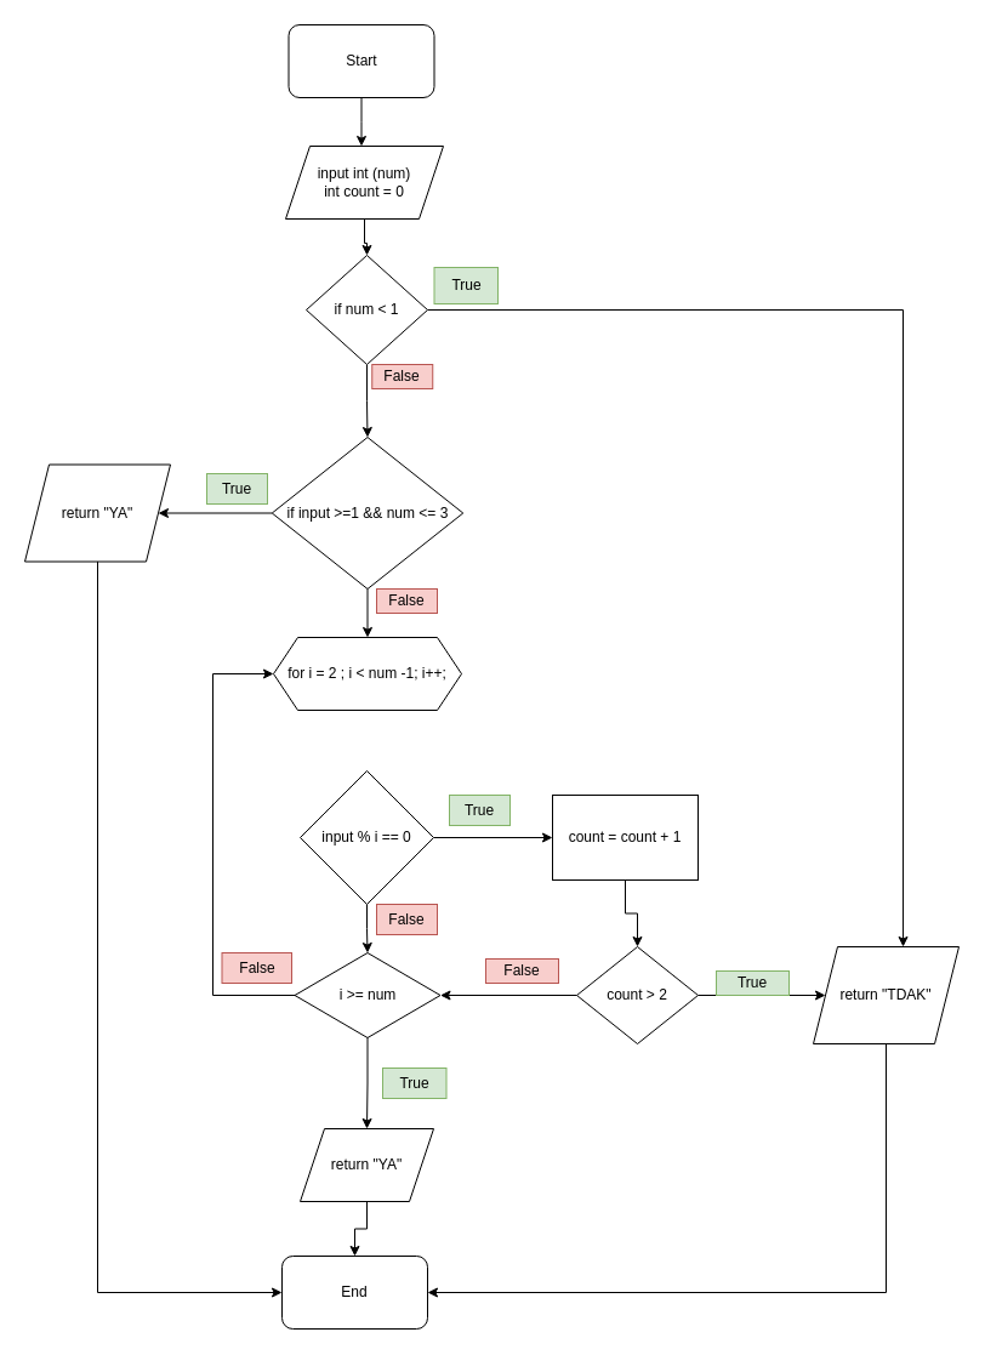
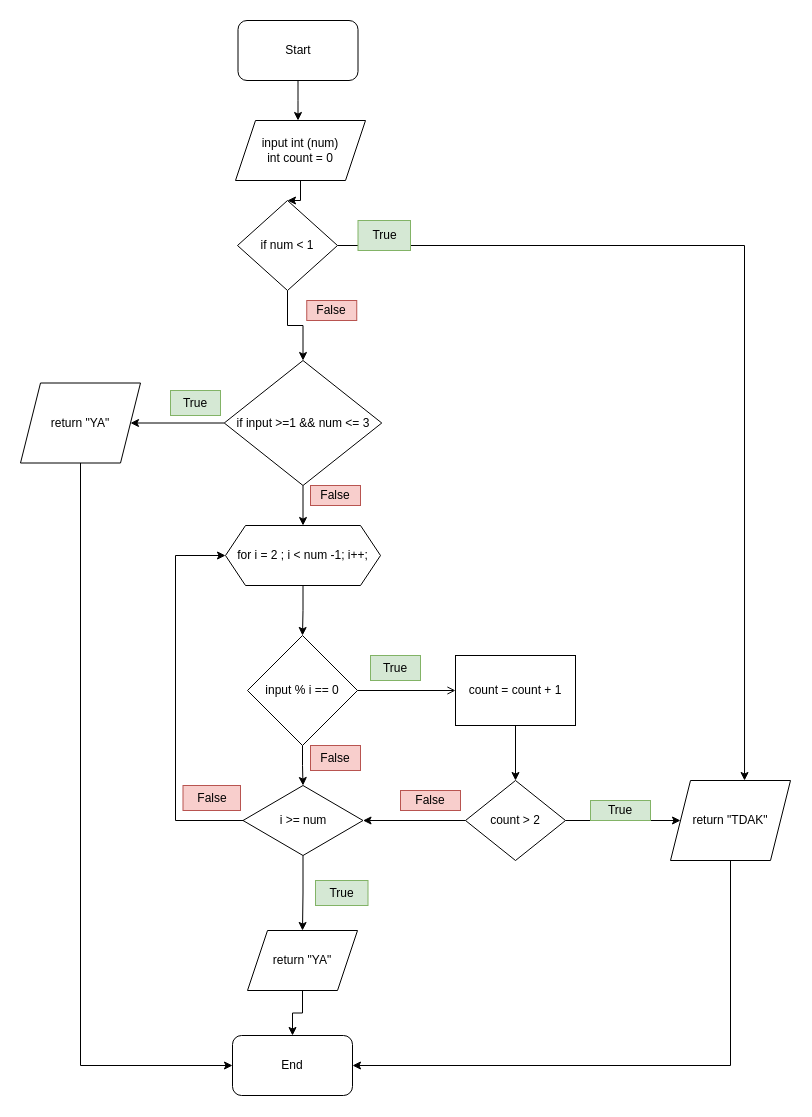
  <mxCell id="0" />
  <mxCell id="1" parent="0" />
  <mxCell id="2" style="edgeStyle=orthogonalEdgeStyle;rounded=0;orthogonalLoop=1;jettySize=auto;html=1;exitX=0.5;exitY=1;exitDx=0;exitDy=0;" parent="1" source="3" edge="1"><mxGeometry relative="1" as="geometry"><mxPoint x="317.5" y="90" as="sourcePoint" /><mxPoint x="297.5" y="120" as="targetPoint" /><Array as="points" /></mxGeometry></mxCell>
  <mxCell id="3" value="Start" style="rounded=1;whiteSpace=wrap;html=1;" parent="1" vertex="1"><mxGeometry x="237.5" y="20" width="120" height="60" as="geometry" /></mxCell>
  <mxCell id="4" style="edgeStyle=orthogonalEdgeStyle;rounded=0;orthogonalLoop=1;jettySize=auto;html=1;exitX=0.5;exitY=1;exitDx=0;exitDy=0;" parent="1" source="5" target="39" edge="1"><mxGeometry relative="1" as="geometry" /></mxCell>
  <mxCell id="5" value="input int (num)&lt;br&gt;int count = 0" style="shape=parallelogram;perimeter=parallelogramPerimeter;whiteSpace=wrap;html=1;fixedSize=1;" parent="1" vertex="1"><mxGeometry x="235" y="120" width="130" height="60" as="geometry" /></mxCell>
+ <mxCell id="6" style="edgeStyle=orthogonalEdgeStyle;rounded=0;orthogonalLoop=1;jettySize=auto;html=1;exitX=0.5;exitY=1;exitDx=0;exitDy=0;entryX=0.5;entryY=0;entryDx=0;entryDy=0;" parent="1" source="7" target="17" edge="1"><mxGeometry relative="1" as="geometry" /></mxCell>
  <mxCell id="7" value="for i = 2 ; i &amp;lt; num -1; i++;" style="shape=hexagon;perimeter=hexagonPerimeter2;whiteSpace=wrap;html=1;fixedSize=1;fontFamily=Helvetica;fontSize=12;fontColor=rgb(0, 0, 0);align=center;strokeColor=rgb(0, 0, 0);fillColor=rgb(255, 255, 255);" parent="1" vertex="1"><mxGeometry x="225" y="525" width="155" height="60" as="geometry" /></mxCell>
  <mxCell id="8" style="edgeStyle=orthogonalEdgeStyle;rounded=0;orthogonalLoop=1;jettySize=auto;html=1;exitX=0.5;exitY=1;exitDx=0;exitDy=0;" parent="1" source="10" target="7" edge="1"><mxGeometry relative="1" as="geometry" /></mxCell>
  <mxCell id="9" style="edgeStyle=orthogonalEdgeStyle;rounded=0;orthogonalLoop=1;jettySize=auto;html=1;exitX=0;exitY=0.5;exitDx=0;exitDy=0;entryX=1;entryY=0.5;entryDx=0;entryDy=0;" parent="1" source="10" target="12" edge="1"><mxGeometry relative="1" as="geometry" /></mxCell>
  <mxCell id="10" value="if input &amp;gt;=1 &amp;amp;&amp;amp; num &amp;lt;= 3" style="rhombus;whiteSpace=wrap;html=1;" parent="1" vertex="1"><mxGeometry x="223.75" y="360" width="157.5" height="125" as="geometry" /></mxCell>
  <mxCell id="11" style="edgeStyle=orthogonalEdgeStyle;rounded=0;orthogonalLoop=1;jettySize=auto;html=1;exitX=0.5;exitY=1;exitDx=0;exitDy=0;entryX=0;entryY=0.5;entryDx=0;entryDy=0;" parent="1" source="12" target="31" edge="1"><mxGeometry relative="1" as="geometry"><mxPoint x="125" y="1095" as="targetPoint" /></mxGeometry></mxCell>
  <mxCell id="12" value="return &quot;YA&quot;" style="shape=parallelogram;perimeter=parallelogramPerimeter;whiteSpace=wrap;html=1;fixedSize=1;fontFamily=Helvetica;fontSize=12;fontColor=rgb(0, 0, 0);align=center;strokeColor=rgb(0, 0, 0);fillColor=rgb(255, 255, 255);" parent="1" vertex="1"><mxGeometry x="20" y="382.5" width="120" height="80" as="geometry" /></mxCell>
  <mxCell id="13" value="True" style="text;html=1;strokeColor=#82b366;fillColor=#d5e8d4;align=center;verticalAlign=middle;whiteSpace=wrap;rounded=0;" parent="1" vertex="1"><mxGeometry x="170" y="390" width="50" height="25" as="geometry" /></mxCell>
  <mxCell id="14" value="False" style="text;html=1;strokeColor=#b85450;fillColor=#f8cecc;align=center;verticalAlign=middle;whiteSpace=wrap;rounded=0;" parent="1" vertex="1"><mxGeometry x="310" y="485" width="50" height="20" as="geometry" /></mxCell>
- <mxCell id="15" style="edgeStyle=orthogonalEdgeStyle;rounded=0;orthogonalLoop=1;jettySize=auto;html=1;exitX=1;exitY=0.5;exitDx=0;exitDy=0;entryX=0;entryY=0.5;entryDx=0;entryDy=0;" parent="1" source="17" target="19" edge="1"><mxGeometry relative="1" as="geometry" /></mxCell>
+ <mxCell id="15" style="edgeStyle=orthogonalEdgeStyle;rounded=0;orthogonalLoop=1;jettySize=auto;html=1;exitX=1;exitY=0.5;exitDx=0;exitDy=0;entryX=0;entryY=0.5;entryDx=0;entryDy=0;endArrow=open;" parent="1" source="17" target="19" edge="1"><mxGeometry relative="1" as="geometry" /></mxCell>
  <mxCell id="16" style="edgeStyle=orthogonalEdgeStyle;rounded=0;orthogonalLoop=1;jettySize=auto;html=1;exitX=0.5;exitY=1;exitDx=0;exitDy=0;entryX=0.5;entryY=0;entryDx=0;entryDy=0;" parent="1" source="17" target="28" edge="1"><mxGeometry relative="1" as="geometry"><mxPoint x="302.5" y="750" as="targetPoint" /></mxGeometry></mxCell>
  <mxCell id="17" value="input % i == 0" style="rhombus;whiteSpace=wrap;html=1;" parent="1" vertex="1"><mxGeometry x="247" y="635" width="110" height="110" as="geometry" /></mxCell>
  <mxCell id="18" style="edgeStyle=orthogonalEdgeStyle;rounded=0;orthogonalLoop=1;jettySize=auto;html=1;exitX=0.5;exitY=1;exitDx=0;exitDy=0;entryX=0.5;entryY=0;entryDx=0;entryDy=0;" parent="1" source="19" target="22" edge="1"><mxGeometry relative="1" as="geometry" /></mxCell>
  <mxCell id="19" value="count = count + 1" style="rounded=0;whiteSpace=wrap;html=1;" parent="1" vertex="1"><mxGeometry x="455" y="655" width="120" height="70" as="geometry" /></mxCell>
  <mxCell id="20" style="edgeStyle=orthogonalEdgeStyle;rounded=0;orthogonalLoop=1;jettySize=auto;html=1;exitX=1;exitY=0.5;exitDx=0;exitDy=0;entryX=0;entryY=0.5;entryDx=0;entryDy=0;" parent="1" source="22" target="24" edge="1"><mxGeometry relative="1" as="geometry" /></mxCell>
  <mxCell id="21" style="edgeStyle=orthogonalEdgeStyle;rounded=0;orthogonalLoop=1;jettySize=auto;html=1;exitX=0;exitY=0.5;exitDx=0;exitDy=0;entryX=1;entryY=0.5;entryDx=0;entryDy=0;" parent="1" source="22" target="28" edge="1"><mxGeometry relative="1" as="geometry"><Array as="points"><mxPoint x="363" y="820" /></Array></mxGeometry></mxCell>
- <mxCell id="22" value="count &amp;gt; 2" style="rhombus;whiteSpace=wrap;html=1;" parent="1" vertex="1"><mxGeometry x="475" y="780" width="100" height="80" as="geometry" /></mxCell>
+ <mxCell id="22" value="count &amp;gt; 2" style="rhombus;whiteSpace=wrap;html=1;" parent="1" vertex="1"><mxGeometry x="465" y="780" width="100" height="80" as="geometry" /></mxCell>
  <mxCell id="23" style="edgeStyle=orthogonalEdgeStyle;rounded=0;orthogonalLoop=1;jettySize=auto;html=1;exitX=0.5;exitY=1;exitDx=0;exitDy=0;entryX=1;entryY=0.5;entryDx=0;entryDy=0;" parent="1" source="24" target="31" edge="1"><mxGeometry relative="1" as="geometry"><mxPoint x="638" y="1075" as="targetPoint" /></mxGeometry></mxCell>
  <mxCell id="24" value="return &quot;TDAK&quot;" style="shape=parallelogram;perimeter=parallelogramPerimeter;whiteSpace=wrap;html=1;fixedSize=1;fontFamily=Helvetica;fontSize=12;fontColor=rgb(0, 0, 0);align=center;strokeColor=rgb(0, 0, 0);fillColor=rgb(255, 255, 255);" parent="1" vertex="1"><mxGeometry x="670" y="780" width="120" height="80" as="geometry" /></mxCell>
  <mxCell id="25" value="True" style="text;html=1;strokeColor=#82b366;fillColor=#d5e8d4;align=center;verticalAlign=middle;whiteSpace=wrap;rounded=0;" parent="1" vertex="1"><mxGeometry x="590" y="800" width="60" height="20" as="geometry" /></mxCell>
  <mxCell id="26" style="edgeStyle=orthogonalEdgeStyle;rounded=0;orthogonalLoop=1;jettySize=auto;html=1;exitX=0.5;exitY=1;exitDx=0;exitDy=0;entryX=0.5;entryY=0;entryDx=0;entryDy=0;" parent="1" source="28" target="30" edge="1"><mxGeometry relative="1" as="geometry" /></mxCell>
  <mxCell id="27" style="edgeStyle=orthogonalEdgeStyle;rounded=0;orthogonalLoop=1;jettySize=auto;html=1;exitX=0;exitY=0.5;exitDx=0;exitDy=0;entryX=0;entryY=0.5;entryDx=0;entryDy=0;" parent="1" source="28" target="7" edge="1"><mxGeometry relative="1" as="geometry"><mxPoint x="185" y="555" as="targetPoint" /><Array as="points"><mxPoint x="175" y="820" /><mxPoint x="175" y="555" /></Array></mxGeometry></mxCell>
  <mxCell id="28" value="i &amp;gt;= num" style="rhombus;whiteSpace=wrap;html=1;fontFamily=Helvetica;fontSize=12;fontColor=rgb(0, 0, 0);align=center;strokeColor=rgb(0, 0, 0);fillColor=rgb(255, 255, 255);" parent="1" vertex="1"><mxGeometry x="242.5" y="785" width="120" height="70" as="geometry" /></mxCell>
  <mxCell id="29" style="edgeStyle=orthogonalEdgeStyle;rounded=0;orthogonalLoop=1;jettySize=auto;html=1;exitX=0.5;exitY=1;exitDx=0;exitDy=0;entryX=0.5;entryY=0;entryDx=0;entryDy=0;" parent="1" source="30" target="31" edge="1"><mxGeometry relative="1" as="geometry" /></mxCell>
  <mxCell id="30" value="return &quot;YA&quot;" style="shape=parallelogram;perimeter=parallelogramPerimeter;whiteSpace=wrap;html=1;fixedSize=1;fontFamily=Helvetica;fontSize=12;fontColor=rgb(0, 0, 0);align=center;strokeColor=rgb(0, 0, 0);fillColor=rgb(255, 255, 255);" parent="1" vertex="1"><mxGeometry x="247" y="930" width="110" height="60" as="geometry" /></mxCell>
  <mxCell id="31" value="End" style="rounded=1;whiteSpace=wrap;html=1;" parent="1" vertex="1"><mxGeometry x="232" y="1035" width="120" height="60" as="geometry" /></mxCell>
  <mxCell id="32" value="False" style="text;html=1;strokeColor=#b85450;fillColor=#f8cecc;align=center;verticalAlign=middle;whiteSpace=wrap;rounded=0;" parent="1" vertex="1"><mxGeometry x="182.5" y="785" width="57.5" height="25" as="geometry" /></mxCell>
  <mxCell id="33" value="False" style="text;html=1;strokeColor=#b85450;fillColor=#f8cecc;align=center;verticalAlign=middle;whiteSpace=wrap;rounded=0;" parent="1" vertex="1"><mxGeometry x="400" y="790" width="60" height="20" as="geometry" /></mxCell>
  <mxCell id="34" value="True" style="text;html=1;strokeColor=#82b366;fillColor=#d5e8d4;align=center;verticalAlign=middle;whiteSpace=wrap;rounded=0;" parent="1" vertex="1"><mxGeometry x="315" y="880" width="52.5" height="25" as="geometry" /></mxCell>
  <mxCell id="35" value="True" style="text;html=1;strokeColor=#82b366;fillColor=#d5e8d4;align=center;verticalAlign=middle;whiteSpace=wrap;rounded=0;" parent="1" vertex="1"><mxGeometry x="370" y="655" width="50" height="25" as="geometry" /></mxCell>
  <mxCell id="36" value="False" style="text;html=1;strokeColor=#b85450;fillColor=#f8cecc;align=center;verticalAlign=middle;whiteSpace=wrap;rounded=0;" parent="1" vertex="1"><mxGeometry x="310" y="745" width="50" height="25" as="geometry" /></mxCell>
  <mxCell id="37" style="edgeStyle=orthogonalEdgeStyle;rounded=0;orthogonalLoop=1;jettySize=auto;html=1;exitX=0.5;exitY=1;exitDx=0;exitDy=0;entryX=0.5;entryY=0;entryDx=0;entryDy=0;" parent="1" source="39" target="10" edge="1"><mxGeometry relative="1" as="geometry" /></mxCell>
  <mxCell id="38" style="edgeStyle=orthogonalEdgeStyle;rounded=0;orthogonalLoop=1;jettySize=auto;html=1;exitX=1;exitY=0.5;exitDx=0;exitDy=0;entryX=0.617;entryY=0;entryDx=0;entryDy=0;entryPerimeter=0;" parent="1" source="39" target="24" edge="1"><mxGeometry relative="1" as="geometry"><mxPoint x="730" y="255" as="targetPoint" /></mxGeometry></mxCell>
- <mxCell id="39" value="if num &amp;lt; 1" style="rhombus;whiteSpace=wrap;html=1;" parent="1" vertex="1"><mxGeometry x="252" y="210" width="100" height="90" as="geometry" /></mxCell>
+ <mxCell id="39" value="if num &amp;lt; 1" style="rhombus;whiteSpace=wrap;html=1;" parent="1" vertex="1"><mxGeometry x="237" y="200" width="100" height="90" as="geometry" /></mxCell>
  <mxCell id="40" value="True" style="text;html=1;strokeColor=#82b366;fillColor=#d5e8d4;align=center;verticalAlign=middle;whiteSpace=wrap;rounded=0;" parent="1" vertex="1"><mxGeometry x="357.5" y="220" width="52.5" height="30" as="geometry" /></mxCell>
  <mxCell id="41" value="False" style="text;html=1;strokeColor=#b85450;fillColor=#f8cecc;align=center;verticalAlign=middle;whiteSpace=wrap;rounded=0;" parent="1" vertex="1"><mxGeometry x="306.25" y="300" width="50" height="20" as="geometry" /></mxCell>
